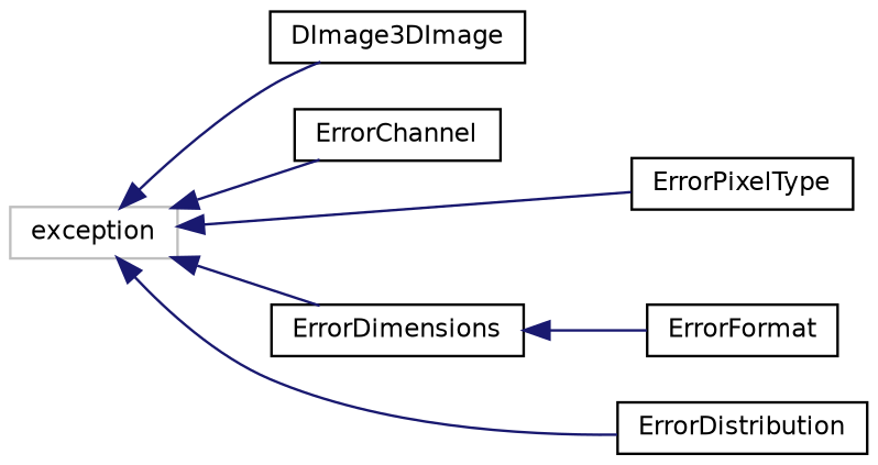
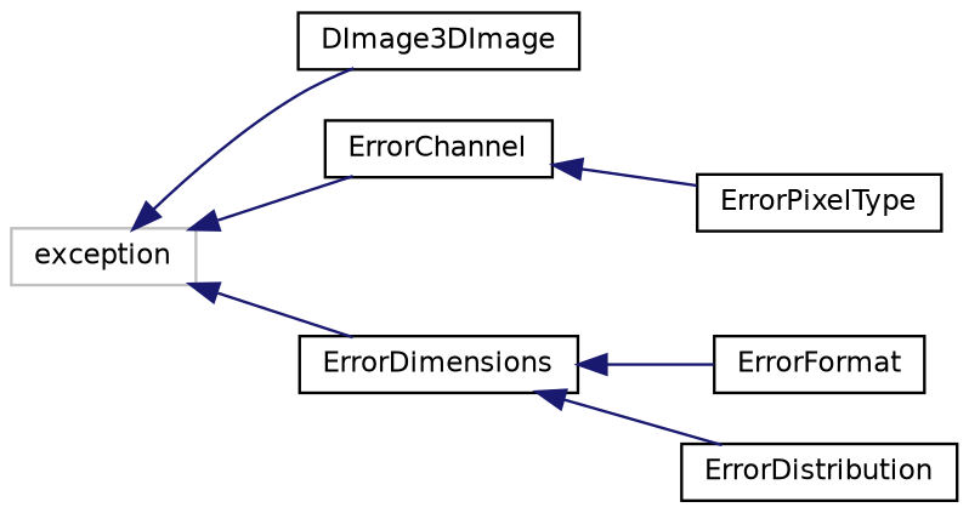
  digraph {
    rankdir=LR
    node [color=black fillcolor=white fontname=Helvetica fontsize=10 shape=record style=filled]
    edge [color=midnightblue dir=back fontname=Helvetica fontsize=10 labelfontname=Helvetica labelfontsize=10 style=solid]
    n1 [color=grey75 height=0.2 label=exception width=0.4]
    n2 [height=0.2 label=DImage3DImage width=0.4]
    n3 [height=0.2 label=ErrorChannel width=0.4]
    n4 [height=0.2 label=ErrorDimensions width=0.4]
    n5 [height=0.2 label=ErrorDistribution width=0.4]
    n6 [height=0.2 label=ErrorPixelType width=0.4]
    n7 [height=0.2 label=ErrorFormat width=0.4]
    n1 -> n2
    n1 -> n3
    n1 -> n4
-   n1 -> n5
-   n1 -> n6
+   n4 -> n5
+   n3 -> n6
    n4 -> n7
  }
